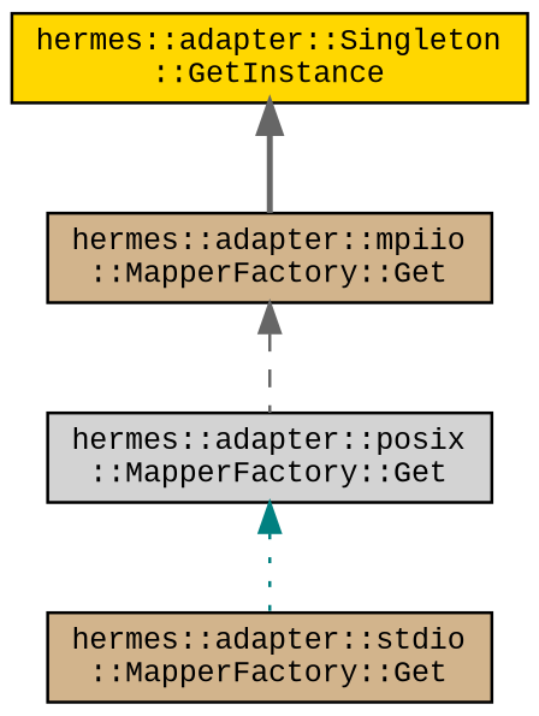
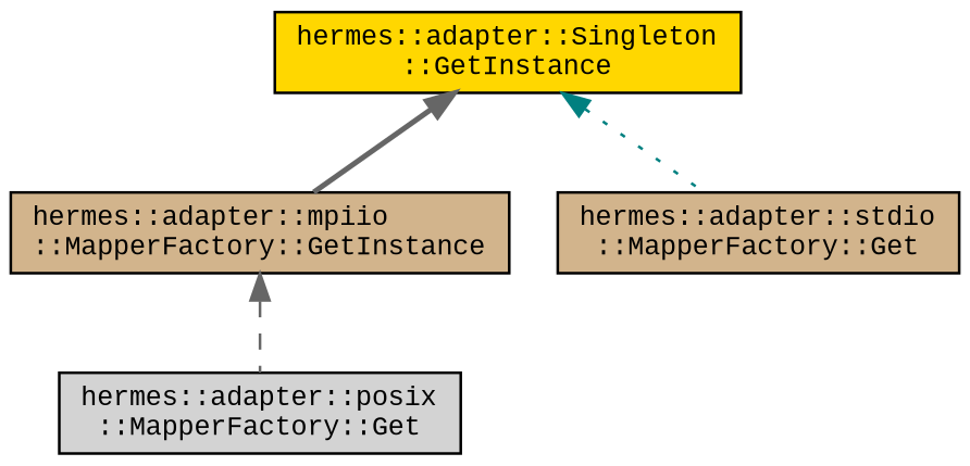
  digraph {
    fontname="Liberation Mono"
    rankdir=TB
    node [color=black fillcolor=tan fontname="Liberation Mono" fontsize=10 shape=record style=filled]
    edge [color=gray40 dir=back fontname="Liberation Mono" fontsize=10 labelfontname=Helvetica labelfontsize=10]
    n1 [fillcolor=gold fontcolor=black height=0.2 label="hermes::adapter::Singleton\l::GetInstance" width=0.4]
-   n2 [height=0.2 label="hermes::adapter::mpiio\l::MapperFactory::Get" width=0.4]
+   n2 [height=0.2 label="hermes::adapter::mpiio\l::MapperFactory::GetInstance" width=0.4]
    n3 [height=0.2 label="hermes::adapter::stdio\l::MapperFactory::Get" width=0.4]
    n4 [fillcolor=lightgrey height=0.2 label="hermes::adapter::posix\l::MapperFactory::Get" width=0.4]
    n1 -> n2 [style=bold]
-   n4 -> n3 [color=teal style=dotted]
+   n1 -> n3 [color=teal style=dotted]
    n2 -> n4 [style=dashed]
  }
